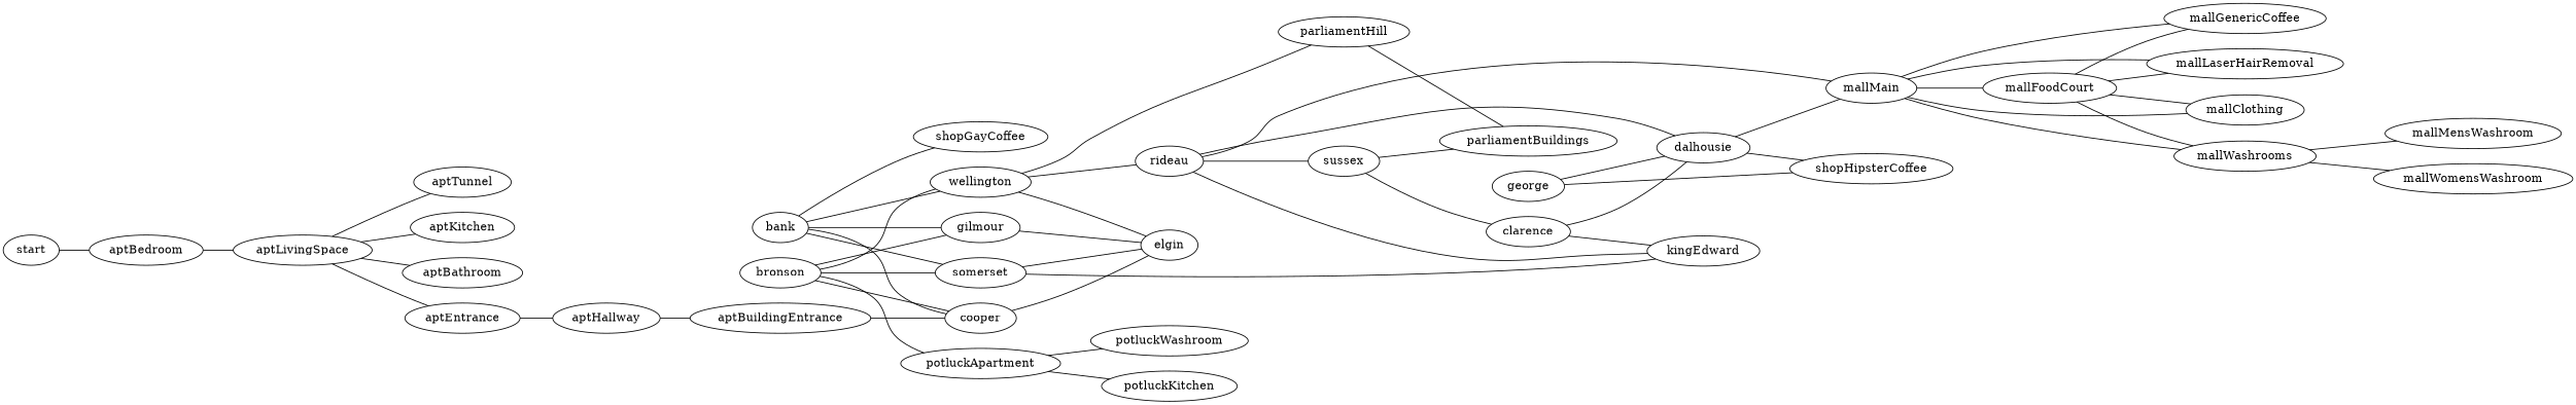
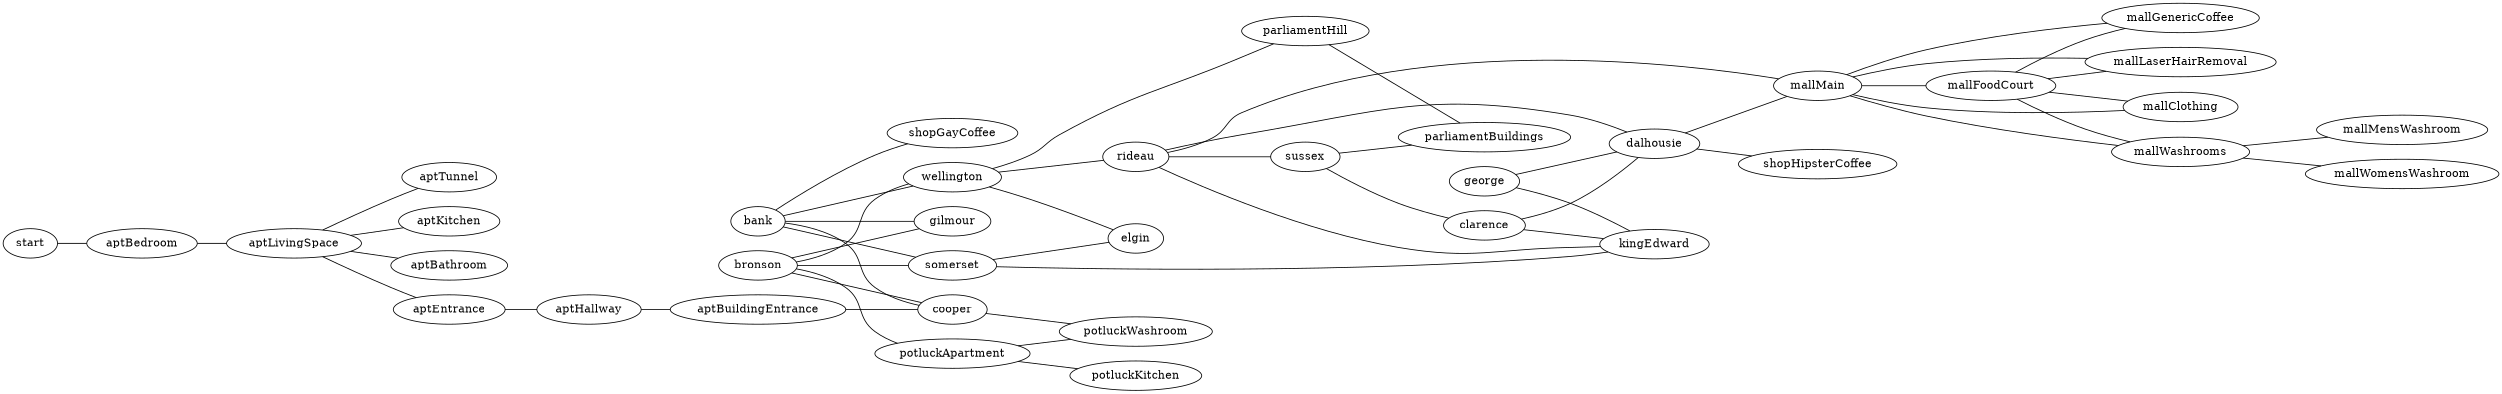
  graph {
    rankdir=LR
    bank
    wellington
    cooper
    somerset
    gilmour
    elgin
    rideau
    kingEdward
    bronson
    sussex
    dalhousie
    george
    clarence
    aptBedroom
    aptLivingSpace
    aptTunnel
    aptKitchen
    aptBathroom
    aptEntrance
    aptHallway
    aptBuildingEntrance
    shopGayCoffee
    shopHipsterCoffee
    mallMain
    mallFoodCourt
    mallGenericCoffee
    mallLaserHairRemoval
    mallClothing
    mallWashrooms
    mallMensWashroom
    mallWomensWashroom
    potluckApartment
    potluckWashroom
    potluckKitchen
    parliamentHill
    parliamentBuildings
    start
    subgraph sub_1 {
      bank
      wellington
      cooper
      somerset
      gilmour
      elgin
      rideau
      kingEdward
      bronson
      sussex
      dalhousie
      george
      clarence
    }
    subgraph sub_2 {
      cooper
      aptBedroom
      aptLivingSpace
      aptTunnel
      aptKitchen
      aptBathroom
      aptEntrance
      aptHallway
      aptBuildingEntrance
    }
    subgraph sub_3 {
      bank
      dalhousie
      shopGayCoffee
      shopHipsterCoffee
    }
    subgraph sub_4 {
      rideau
      dalhousie
      mallMain
      mallFoodCourt
      mallGenericCoffee
      mallLaserHairRemoval
      mallClothing
      mallWashrooms
      mallMensWashroom
      mallWomensWashroom
    }
    subgraph sub_5 {
      bronson
      potluckApartment
      potluckWashroom
      potluckKitchen
    }
    subgraph sub_6 {
      wellington
      parliamentHill
      parliamentBuildings
    }
    bank -- wellington
    bank -- cooper
    bank -- somerset
    bank -- gilmour
    bank -- shopGayCoffee
    wellington -- elgin
    wellington -- rideau
    wellington -- parliamentHill
-   cooper -- elgin
+   cooper -- potluckWashroom
    somerset -- elgin
    somerset -- kingEdward
-   gilmour -- elgin
    rideau -- kingEdward
    rideau -- sussex
    rideau -- dalhousie
    rideau -- mallMain
    bronson -- wellington
    bronson -- cooper
    bronson -- somerset
    bronson -- gilmour
    bronson -- potluckApartment
    sussex -- clarence
    sussex -- parliamentBuildings
    dalhousie -- shopHipsterCoffee
    dalhousie -- mallMain
-   george -- shopHipsterCoffee
+   george -- kingEdward
    george -- dalhousie
    clarence -- kingEdward
    clarence -- dalhousie
    aptBedroom -- aptLivingSpace
    aptLivingSpace -- aptTunnel
    aptLivingSpace -- aptKitchen
    aptLivingSpace -- aptBathroom
    aptLivingSpace -- aptEntrance
    aptEntrance -- aptHallway
    aptHallway -- aptBuildingEntrance
    aptBuildingEntrance -- cooper
    mallMain -- mallFoodCourt
    mallMain -- mallGenericCoffee
    mallMain -- mallLaserHairRemoval
    mallMain -- mallClothing
    mallMain -- mallWashrooms
    mallFoodCourt -- mallGenericCoffee
    mallFoodCourt -- mallLaserHairRemoval
    mallFoodCourt -- mallClothing
    mallFoodCourt -- mallWashrooms
    mallWashrooms -- mallMensWashroom
    mallWashrooms -- mallWomensWashroom
    potluckApartment -- potluckWashroom
    potluckApartment -- potluckKitchen
    parliamentHill -- parliamentBuildings
    start -- aptBedroom
  }
